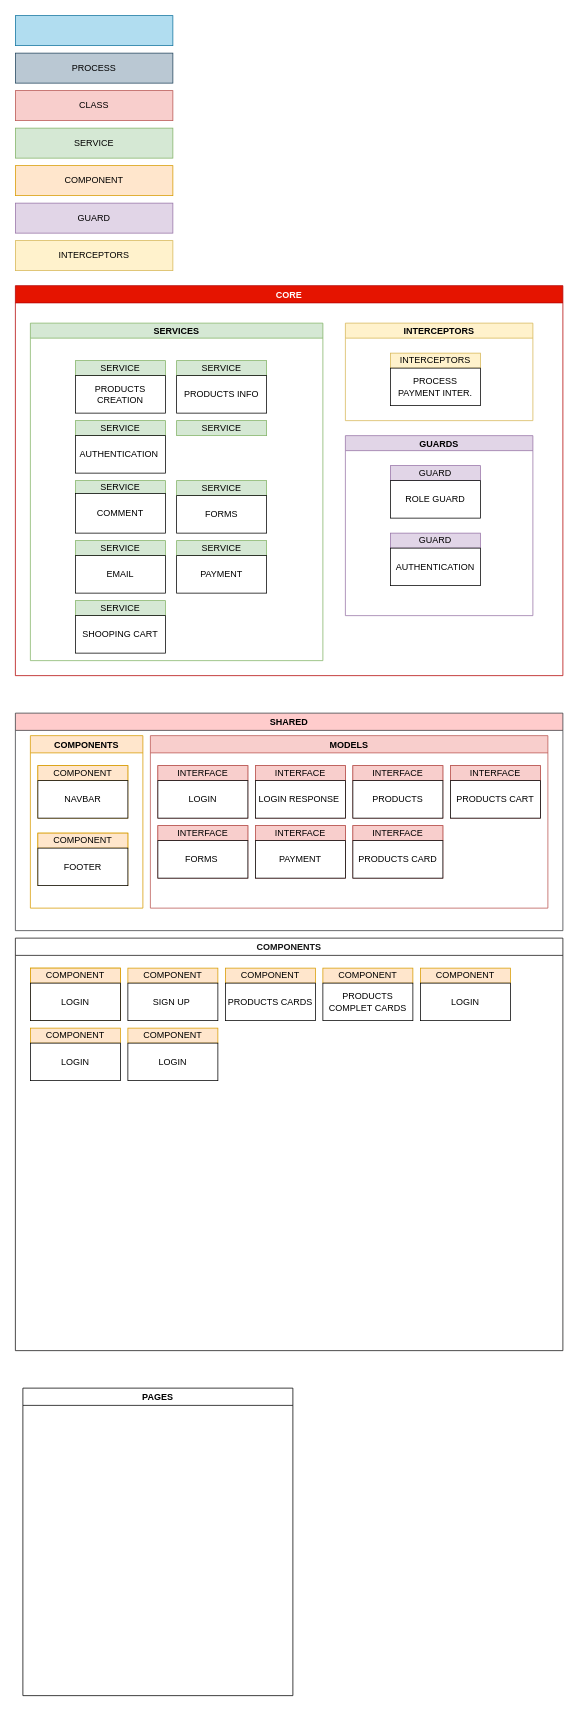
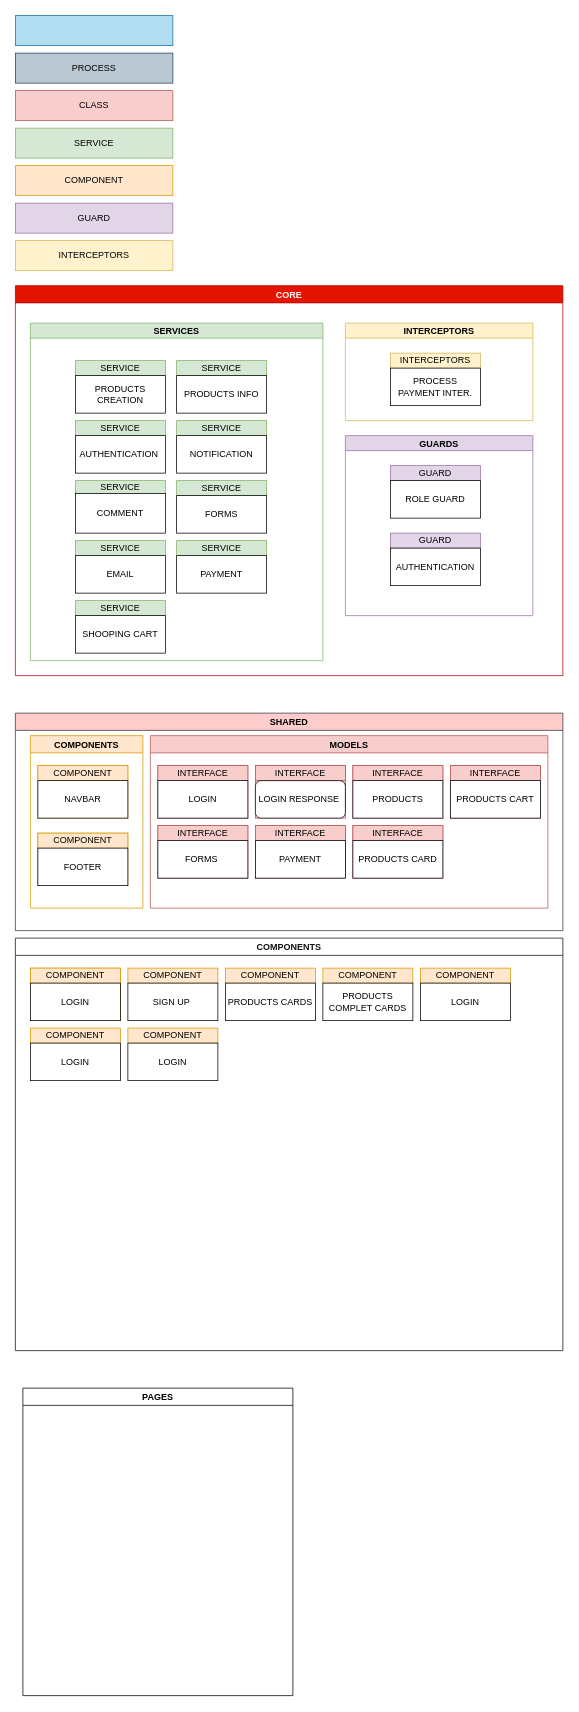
  <mxCell id="0" />
  <mxCell id="1" parent="0" />
  <mxCell id="2" value="SERVICE" style="rounded=0;whiteSpace=wrap;html=1;fillColor=#d5e8d4;strokeColor=#82b366;" vertex="1" parent="1"><mxGeometry x="20" y="170" width="210" height="40" as="geometry" /></mxCell>
  <mxCell id="3" value="COMPONENT" style="rounded=0;whiteSpace=wrap;html=1;fillColor=#ffe6cc;strokeColor=#d79b00;" vertex="1" parent="1"><mxGeometry x="20" y="220" width="210" height="40" as="geometry" /></mxCell>
  <mxCell id="4" value="GUARD" style="rounded=0;whiteSpace=wrap;html=1;fillColor=#e1d5e7;strokeColor=#9673a6;" vertex="1" parent="1"><mxGeometry x="20" y="270" width="210" height="40" as="geometry" /></mxCell>
  <mxCell id="5" value="CLASS" style="rounded=0;whiteSpace=wrap;html=1;fillColor=#f8cecc;strokeColor=#b85450;" vertex="1" parent="1"><mxGeometry x="20" y="120" width="210" height="40" as="geometry" /></mxCell>
  <mxCell id="6" value="COMPONENTS" style="swimlane;fontColor=#141414;labelBackgroundColor=none;strokeColor=#121111;rounded=0;" vertex="1" parent="1"><mxGeometry x="20" y="1250" width="730" height="550" as="geometry" /></mxCell>
  <mxCell id="7" value="" style="group;fixDash=0;movable=1;fillColor=#ffe6cc;strokeColor=#d79b00;" vertex="1" connectable="0" parent="6"><mxGeometry x="20" y="40" width="120" height="70" as="geometry" /></mxCell>
  <mxCell id="8" value="" style="group" vertex="1" connectable="0" parent="7"><mxGeometry width="120" height="70" as="geometry" /></mxCell>
  <mxCell id="9" value="COMPONENT" style="rounded=0;whiteSpace=wrap;html=1;fillColor=#ffe6cc;strokeColor=#d79b00;fixDash=0;movable=1;" vertex="1" parent="8"><mxGeometry width="120" height="20" as="geometry" /></mxCell>
  <mxCell id="10" value="LOGIN" style="rounded=0;whiteSpace=wrap;html=1;fixDash=0;movable=1;" vertex="1" parent="8"><mxGeometry y="20" width="120" height="50" as="geometry" /></mxCell>
  <mxCell id="11" value="" style="group" vertex="1" connectable="0" parent="6"><mxGeometry x="20" y="120" width="120" height="70" as="geometry" /></mxCell>
  <mxCell id="12" value="COMPONENT" style="rounded=0;whiteSpace=wrap;html=1;fillColor=#ffe6cc;strokeColor=#d79b00;fixDash=0;movable=1;" vertex="1" parent="11"><mxGeometry width="120" height="20" as="geometry" /></mxCell>
  <mxCell id="13" value="LOGIN" style="rounded=0;whiteSpace=wrap;html=1;fixDash=0;movable=1;" vertex="1" parent="11"><mxGeometry y="20" width="120" height="50" as="geometry" /></mxCell>
  <mxCell id="14" value="" style="group" vertex="1" connectable="0" parent="6"><mxGeometry x="540" y="40" width="120" height="70" as="geometry" /></mxCell>
  <mxCell id="15" value="COMPONENT" style="rounded=0;whiteSpace=wrap;html=1;fillColor=#ffe6cc;strokeColor=#d79b00;fixDash=0;movable=1;" vertex="1" parent="14"><mxGeometry width="120" height="20" as="geometry" /></mxCell>
  <mxCell id="16" value="LOGIN" style="rounded=0;whiteSpace=wrap;html=1;fixDash=0;movable=1;" vertex="1" parent="14"><mxGeometry y="20" width="120" height="50" as="geometry" /></mxCell>
  <mxCell id="17" value="" style="group" vertex="1" connectable="0" parent="6"><mxGeometry x="280" y="40" width="120" height="70" as="geometry" /></mxCell>
  <mxCell id="18" value="COMPONENT" style="rounded=0;whiteSpace=wrap;html=1;fillColor=#ffe6cc;strokeColor=#d79b00;fixDash=0;movable=1;" vertex="1" parent="17"><mxGeometry width="120" height="20" as="geometry" /></mxCell>
  <mxCell id="19" value="PRODUCTS CARDS" style="rounded=0;whiteSpace=wrap;html=1;fixDash=0;movable=1;" vertex="1" parent="17"><mxGeometry y="20" width="120" height="50" as="geometry" /></mxCell>
  <mxCell id="20" value="" style="group" vertex="1" connectable="0" parent="6"><mxGeometry x="410" y="40" width="120" height="70" as="geometry" /></mxCell>
  <mxCell id="21" value="COMPONENT" style="rounded=0;whiteSpace=wrap;html=1;fillColor=#ffe6cc;strokeColor=#d79b00;fixDash=0;movable=1;" vertex="1" parent="20"><mxGeometry width="120" height="20" as="geometry" /></mxCell>
  <mxCell id="22" value="PRODUCTS COMPLET CARDS" style="rounded=0;whiteSpace=wrap;html=1;fixDash=0;movable=1;" vertex="1" parent="20"><mxGeometry y="20" width="120" height="50" as="geometry" /></mxCell>
  <mxCell id="23" value="" style="group" vertex="1" connectable="0" parent="6"><mxGeometry x="150" y="120" width="120" height="70" as="geometry" /></mxCell>
  <mxCell id="24" value="COMPONENT" style="rounded=0;whiteSpace=wrap;html=1;fillColor=#ffe6cc;strokeColor=#d79b00;fixDash=0;movable=1;" vertex="1" parent="23"><mxGeometry width="120" height="20" as="geometry" /></mxCell>
  <mxCell id="25" value="LOGIN" style="rounded=0;whiteSpace=wrap;html=1;fixDash=0;movable=1;" vertex="1" parent="23"><mxGeometry y="20" width="120" height="50" as="geometry" /></mxCell>
  <mxCell id="26" value="" style="group" vertex="1" connectable="0" parent="6"><mxGeometry x="150" y="40" width="120" height="70" as="geometry" /></mxCell>
  <mxCell id="27" value="COMPONENT" style="rounded=0;whiteSpace=wrap;html=1;fillColor=#ffe6cc;strokeColor=#d79b00;fixDash=0;movable=1;" vertex="1" parent="26"><mxGeometry width="120" height="20" as="geometry" /></mxCell>
  <mxCell id="28" value="SIGN UP&amp;nbsp;" style="rounded=0;whiteSpace=wrap;html=1;fixDash=0;movable=1;" vertex="1" parent="26"><mxGeometry y="20" width="120" height="50" as="geometry" /></mxCell>
  <mxCell id="29" value="CORE" style="swimlane;rounded=0;fillColor=#e51400;strokeColor=#B20000;fontColor=#ffffff;" vertex="1" parent="1"><mxGeometry x="20" y="380" width="730" height="520" as="geometry" /></mxCell>
  <mxCell id="30" value="SERVICES" style="swimlane;startSize=20;horizontal=1;containerType=tree;newEdgeStyle={&quot;edgeStyle&quot;:&quot;elbowEdgeStyle&quot;,&quot;startArrow&quot;:&quot;none&quot;,&quot;endArrow&quot;:&quot;none&quot;};fillColor=#d5e8d4;strokeColor=#82b366;" vertex="1" parent="29"><mxGeometry x="20" y="50" width="390" height="450" as="geometry" /></mxCell>
  <mxCell id="31" value="" style="group;fixDash=0;movable=1;" vertex="1" connectable="0" parent="30"><mxGeometry x="195" y="290" width="120" height="70" as="geometry" /></mxCell>
  <mxCell id="32" value="SERVICE" style="rounded=0;whiteSpace=wrap;html=1;fillColor=#d5e8d4;strokeColor=#82b366;fixDash=0;movable=1;" vertex="1" parent="31"><mxGeometry width="120" height="20" as="geometry" /></mxCell>
  <mxCell id="33" value="PAYMENT" style="rounded=0;whiteSpace=wrap;html=1;fixDash=0;movable=1;" vertex="1" parent="31"><mxGeometry y="20" width="120" height="50" as="geometry" /></mxCell>
  <mxCell id="34" style="edgeStyle=orthogonalEdgeStyle;orthogonalLoop=1;jettySize=auto;html=1;exitX=0.5;exitY=1;exitDx=0;exitDy=0;fixDash=0;movable=1;" edge="1" parent="31" source="32" target="32"><mxGeometry relative="1" as="geometry" /></mxCell>
  <mxCell id="35" value="" style="group;fixDash=0;movable=1;" vertex="1" connectable="0" parent="30"><mxGeometry x="60" y="130" width="120" height="70" as="geometry" /></mxCell>
  <mxCell id="36" value="SERVICE" style="rounded=0;whiteSpace=wrap;html=1;fillColor=#d5e8d4;strokeColor=#82b366;fixDash=0;movable=1;" vertex="1" parent="35"><mxGeometry width="120" height="20" as="geometry" /></mxCell>
  <mxCell id="37" value="AUTHENTICATION&amp;nbsp;" style="rounded=0;whiteSpace=wrap;html=1;fixDash=0;movable=1;" vertex="1" parent="35"><mxGeometry y="20" width="120" height="50" as="geometry" /></mxCell>
  <mxCell id="38" value="" style="group;fixDash=0;movable=1;" vertex="1" connectable="0" parent="30"><mxGeometry x="195" y="130" width="120" height="70" as="geometry" /></mxCell>
  <mxCell id="39" value="SERVICE" style="rounded=0;whiteSpace=wrap;html=1;fillColor=#d5e8d4;strokeColor=#82b366;fixDash=0;movable=1;" vertex="1" parent="38"><mxGeometry width="120" height="20" as="geometry" /></mxCell>
+ <mxCell id="40" value="NOTIFICATION" style="rounded=0;whiteSpace=wrap;html=1;fixDash=0;movable=1;" vertex="1" parent="38"><mxGeometry y="20" width="120" height="50" as="geometry" /></mxCell>
  <mxCell id="41" value="" style="group;fixDash=0;movable=1;" vertex="1" connectable="0" parent="30"><mxGeometry x="195" y="210" width="120" height="70" as="geometry" /></mxCell>
  <mxCell id="42" value="SERVICE" style="rounded=0;whiteSpace=wrap;html=1;fillColor=#d5e8d4;strokeColor=#82b366;fixDash=0;movable=1;" vertex="1" parent="41"><mxGeometry width="120" height="20" as="geometry" /></mxCell>
  <mxCell id="43" value="FORMS" style="rounded=0;whiteSpace=wrap;html=1;fixDash=0;movable=1;" vertex="1" parent="41"><mxGeometry y="20" width="120" height="50" as="geometry" /></mxCell>
  <mxCell id="44" value="" style="group;fixDash=0;movable=1;" vertex="1" connectable="0" parent="30"><mxGeometry x="60" y="50" width="120" height="70" as="geometry" /></mxCell>
  <mxCell id="45" value="SERVICE" style="rounded=0;whiteSpace=wrap;html=1;fillColor=#d5e8d4;strokeColor=#82b366;fixDash=0;movable=1;" vertex="1" parent="44"><mxGeometry width="120" height="20" as="geometry" /></mxCell>
  <mxCell id="46" value="PRODUCTS CREATION" style="rounded=0;whiteSpace=wrap;html=1;fixDash=0;movable=1;" vertex="1" parent="44"><mxGeometry y="20" width="120" height="50" as="geometry" /></mxCell>
  <mxCell id="47" value="" style="group;fixDash=0;movable=1;" vertex="1" connectable="0" parent="30"><mxGeometry x="195" y="50" width="120" height="70" as="geometry" /></mxCell>
  <mxCell id="48" value="SERVICE" style="rounded=0;whiteSpace=wrap;html=1;fillColor=#d5e8d4;strokeColor=#82b366;fixDash=0;movable=1;" vertex="1" parent="47"><mxGeometry width="120" height="20" as="geometry" /></mxCell>
  <mxCell id="49" value="PRODUCTS INFO" style="rounded=0;whiteSpace=wrap;html=1;fixDash=0;movable=1;" vertex="1" parent="47"><mxGeometry y="20" width="120" height="50" as="geometry" /></mxCell>
  <mxCell id="50" value="" style="group;fixDash=0;movable=1;" vertex="1" connectable="0" parent="30"><mxGeometry x="60" y="210" width="120" height="70" as="geometry" /></mxCell>
  <mxCell id="51" value="SERVICE" style="rounded=0;whiteSpace=wrap;html=1;fillColor=#d5e8d4;strokeColor=#82b366;fixDash=0;movable=1;" vertex="1" parent="50"><mxGeometry width="120" height="17.14" as="geometry" /></mxCell>
  <mxCell id="52" value="COMMENT" style="rounded=0;whiteSpace=wrap;html=1;fixDash=0;movable=1;" vertex="1" parent="50"><mxGeometry y="17.14" width="120" height="52.86" as="geometry" /></mxCell>
  <mxCell id="53" value="" style="group;fixDash=0;movable=1;" vertex="1" connectable="0" parent="30"><mxGeometry x="60" y="290" width="120" height="70" as="geometry" /></mxCell>
  <mxCell id="54" value="SERVICE" style="rounded=0;whiteSpace=wrap;html=1;fillColor=#d5e8d4;strokeColor=#82b366;fixDash=0;movable=1;" vertex="1" parent="53"><mxGeometry width="120" height="20" as="geometry" /></mxCell>
  <mxCell id="55" value="EMAIL" style="rounded=0;whiteSpace=wrap;html=1;fixDash=0;movable=1;" vertex="1" parent="53"><mxGeometry y="20" width="120" height="50" as="geometry" /></mxCell>
  <mxCell id="56" value="SERVICE" style="rounded=0;whiteSpace=wrap;html=1;fillColor=#d5e8d4;strokeColor=#82b366;fixDash=0;movable=1;" vertex="1" parent="30"><mxGeometry x="60" y="370" width="120" height="20" as="geometry" /></mxCell>
  <mxCell id="57" value="SHOOPING CART" style="rounded=0;whiteSpace=wrap;html=1;fixDash=0;movable=1;" vertex="1" parent="30"><mxGeometry x="60" y="390" width="120" height="50" as="geometry" /></mxCell>
  <mxCell id="58" value="INTERCEPTORS" style="swimlane;startSize=20;horizontal=1;containerType=tree;newEdgeStyle={&quot;edgeStyle&quot;:&quot;elbowEdgeStyle&quot;,&quot;startArrow&quot;:&quot;none&quot;,&quot;endArrow&quot;:&quot;none&quot;};fillColor=#fff2cc;strokeColor=#d6b656;" vertex="1" parent="29"><mxGeometry x="440" y="50" width="250" height="130" as="geometry" /></mxCell>
  <mxCell id="59" value="" style="group" vertex="1" connectable="0" parent="58"><mxGeometry x="60" y="40" width="120" height="70" as="geometry" /></mxCell>
  <mxCell id="60" value="INTERCEPTORS" style="rounded=0;whiteSpace=wrap;html=1;fillColor=#fff2cc;strokeColor=#d6b656;" vertex="1" parent="59"><mxGeometry width="120" height="20" as="geometry" /></mxCell>
  <mxCell id="61" value="PROCESS PAYMENT INTER." style="rounded=0;whiteSpace=wrap;html=1;" vertex="1" parent="59"><mxGeometry y="20" width="120" height="50" as="geometry" /></mxCell>
  <mxCell id="62" value="GUARDS" style="swimlane;startSize=20;horizontal=1;containerType=tree;newEdgeStyle={&quot;edgeStyle&quot;:&quot;elbowEdgeStyle&quot;,&quot;startArrow&quot;:&quot;none&quot;,&quot;endArrow&quot;:&quot;none&quot;};fillColor=#e1d5e7;strokeColor=#9673a6;" vertex="1" parent="29"><mxGeometry x="440" y="200" width="250" height="240" as="geometry" /></mxCell>
  <mxCell id="63" value="" style="group" vertex="1" connectable="0" parent="62"><mxGeometry x="60" y="40" width="120" height="70" as="geometry" /></mxCell>
  <mxCell id="64" value="GUARD" style="rounded=0;whiteSpace=wrap;html=1;fillColor=#e1d5e7;strokeColor=#9673a6;" vertex="1" parent="63"><mxGeometry width="120" height="20" as="geometry" /></mxCell>
  <mxCell id="65" value="ROLE GUARD" style="rounded=0;whiteSpace=wrap;html=1;" vertex="1" parent="63"><mxGeometry y="20" width="120" height="50" as="geometry" /></mxCell>
  <mxCell id="66" value="" style="group" vertex="1" connectable="0" parent="62"><mxGeometry x="60" y="130" width="120" height="70" as="geometry" /></mxCell>
  <mxCell id="67" value="GUARD" style="rounded=0;whiteSpace=wrap;html=1;fillColor=#e1d5e7;strokeColor=#9673a6;" vertex="1" parent="66"><mxGeometry width="120" height="20" as="geometry" /></mxCell>
  <mxCell id="68" value="AUTHENTICATION" style="rounded=0;whiteSpace=wrap;html=1;" vertex="1" parent="66"><mxGeometry y="20" width="120" height="50" as="geometry" /></mxCell>
  <mxCell id="69" value="SHARED" style="swimlane;rounded=0;fillColor=#ffcccc;strokeColor=#36393d;" vertex="1" parent="1"><mxGeometry x="20" y="950" width="730" height="290" as="geometry" /></mxCell>
  <mxCell id="70" value="COMPONENTS" style="swimlane;labelBackgroundColor=none;strokeColor=#d79b00;rounded=0;fillColor=#ffe6cc;" vertex="1" parent="69"><mxGeometry x="20" y="30" width="150" height="230" as="geometry" /></mxCell>
  <mxCell id="71" value="" style="group;fixDash=0;movable=1;fillColor=#ffe6cc;strokeColor=#d79b00;" vertex="1" connectable="0" parent="70"><mxGeometry x="10" y="40" width="120" height="70" as="geometry" /></mxCell>
  <mxCell id="72" value="COMPONENT" style="rounded=0;whiteSpace=wrap;html=1;fillColor=#ffe6cc;strokeColor=#d79b00;fixDash=0;movable=1;" vertex="1" parent="71"><mxGeometry width="120" height="20" as="geometry" /></mxCell>
  <mxCell id="73" value="NAVBAR" style="rounded=0;whiteSpace=wrap;html=1;fixDash=0;movable=1;" vertex="1" parent="71"><mxGeometry y="20" width="120" height="50" as="geometry" /></mxCell>
  <mxCell id="74" value="" style="group;fixDash=0;movable=1;fillColor=#ffe6cc;strokeColor=#d79b00;" vertex="1" connectable="0" parent="70"><mxGeometry x="10" y="130" width="120" height="70" as="geometry" /></mxCell>
  <mxCell id="75" value="COMPONENT" style="rounded=0;whiteSpace=wrap;html=1;fillColor=#ffe6cc;strokeColor=#d79b00;fixDash=0;movable=1;" vertex="1" parent="74"><mxGeometry width="120" height="20" as="geometry" /></mxCell>
  <mxCell id="76" value="FOOTER" style="rounded=0;whiteSpace=wrap;html=1;fixDash=0;movable=1;" vertex="1" parent="74"><mxGeometry y="20" width="120" height="50" as="geometry" /></mxCell>
  <mxCell id="77" value="MODELS" style="swimlane;labelBackgroundColor=none;strokeColor=#b85450;rounded=0;fillColor=#f8cecc;" vertex="1" parent="69"><mxGeometry x="180" y="30" width="530" height="230" as="geometry" /></mxCell>
  <mxCell id="78" value="" style="group;fixDash=0;movable=1;fillColor=#f8cecc;strokeColor=#b85450;" vertex="1" connectable="0" parent="77"><mxGeometry x="10" y="40" width="120" height="70" as="geometry" /></mxCell>
  <mxCell id="79" value="INTERFACE" style="rounded=0;whiteSpace=wrap;html=1;fillColor=#f8cecc;strokeColor=#b85450;fixDash=0;movable=1;" vertex="1" parent="78"><mxGeometry width="120" height="20" as="geometry" /></mxCell>
  <mxCell id="80" value="LOGIN" style="rounded=0;whiteSpace=wrap;html=1;fixDash=0;movable=1;" vertex="1" parent="78"><mxGeometry y="20" width="120" height="50" as="geometry" /></mxCell>
  <mxCell id="81" value="" style="group;fixDash=0;movable=1;fillColor=#f8cecc;strokeColor=#b85450;" vertex="1" connectable="0" parent="77"><mxGeometry x="140" y="40" width="120" height="70" as="geometry" /></mxCell>
  <mxCell id="82" value="INTERFACE" style="rounded=0;whiteSpace=wrap;html=1;fillColor=#f8cecc;strokeColor=#b85450;fixDash=0;movable=1;" vertex="1" parent="81"><mxGeometry width="120" height="20" as="geometry" /></mxCell>
- <mxCell id="83" value="LOGIN RESPONSE&amp;nbsp;" style="rounded=0;whiteSpace=wrap;html=1;fixDash=0;movable=1;" vertex="1" parent="81"><mxGeometry y="20" width="120" height="50" as="geometry" /></mxCell>
+ <mxCell id="83" value="LOGIN RESPONSE&amp;nbsp;" style="whiteSpace=wrap;html=1;fixDash=0;movable=1;rounded=1;" vertex="1" parent="81"><mxGeometry y="20" width="120" height="50" as="geometry" /></mxCell>
  <mxCell id="84" value="" style="group;fixDash=0;movable=1;fillColor=#f8cecc;strokeColor=#b85450;" vertex="1" connectable="0" parent="77"><mxGeometry x="270" y="40" width="120" height="70" as="geometry" /></mxCell>
  <mxCell id="85" value="INTERFACE" style="rounded=0;whiteSpace=wrap;html=1;fillColor=#f8cecc;strokeColor=#b85450;fixDash=0;movable=1;" vertex="1" parent="84"><mxGeometry width="120" height="20" as="geometry" /></mxCell>
  <mxCell id="86" value="PRODUCTS" style="rounded=0;whiteSpace=wrap;html=1;fixDash=0;movable=1;" vertex="1" parent="84"><mxGeometry y="20" width="120" height="50" as="geometry" /></mxCell>
  <mxCell id="87" value="" style="group;fixDash=0;movable=1;fillColor=#f8cecc;strokeColor=#b85450;" vertex="1" connectable="0" parent="77"><mxGeometry x="140" y="120" width="120" height="70" as="geometry" /></mxCell>
  <mxCell id="88" value="INTERFACE" style="rounded=0;whiteSpace=wrap;html=1;fillColor=#f8cecc;strokeColor=#b85450;fixDash=0;movable=1;" vertex="1" parent="87"><mxGeometry width="120" height="20" as="geometry" /></mxCell>
  <mxCell id="89" value="PAYMENT" style="rounded=0;whiteSpace=wrap;html=1;fixDash=0;movable=1;" vertex="1" parent="87"><mxGeometry y="20" width="120" height="50" as="geometry" /></mxCell>
  <mxCell id="90" value="" style="group;fixDash=0;movable=1;fillColor=#f8cecc;strokeColor=#b85450;" vertex="1" connectable="0" parent="77"><mxGeometry x="10" y="120" width="120" height="70" as="geometry" /></mxCell>
  <mxCell id="91" value="INTERFACE" style="rounded=0;whiteSpace=wrap;html=1;fillColor=#f8cecc;strokeColor=#b85450;fixDash=0;movable=1;" vertex="1" parent="90"><mxGeometry width="120" height="20" as="geometry" /></mxCell>
  <mxCell id="92" value="FORMS&amp;nbsp;" style="rounded=0;whiteSpace=wrap;html=1;fixDash=0;movable=1;" vertex="1" parent="90"><mxGeometry y="20" width="120" height="50" as="geometry" /></mxCell>
  <mxCell id="93" value="" style="group;fixDash=0;movable=1;fillColor=#f8cecc;strokeColor=#b85450;" vertex="1" connectable="0" parent="77"><mxGeometry x="400" y="40" width="120" height="70" as="geometry" /></mxCell>
  <mxCell id="94" value="INTERFACE" style="rounded=0;whiteSpace=wrap;html=1;fillColor=#f8cecc;strokeColor=#b85450;fixDash=0;movable=1;" vertex="1" parent="93"><mxGeometry width="120" height="20" as="geometry" /></mxCell>
  <mxCell id="95" value="PRODUCTS CART" style="rounded=0;whiteSpace=wrap;html=1;fixDash=0;movable=1;" vertex="1" parent="93"><mxGeometry y="20" width="120" height="50" as="geometry" /></mxCell>
  <mxCell id="96" value="" style="group;fixDash=0;movable=1;fillColor=#f8cecc;strokeColor=#b85450;" vertex="1" connectable="0" parent="77"><mxGeometry x="270" y="120" width="120" height="70" as="geometry" /></mxCell>
  <mxCell id="97" value="INTERFACE" style="rounded=0;whiteSpace=wrap;html=1;fillColor=#f8cecc;strokeColor=#b85450;fixDash=0;movable=1;" vertex="1" parent="96"><mxGeometry width="120" height="20" as="geometry" /></mxCell>
  <mxCell id="98" value="PRODUCTS CARD" style="rounded=0;whiteSpace=wrap;html=1;fixDash=0;movable=1;" vertex="1" parent="96"><mxGeometry y="20" width="120" height="50" as="geometry" /></mxCell>
  <mxCell id="99" value="PAGES" style="swimlane;rounded=0;" vertex="1" parent="1"><mxGeometry x="30" y="1850" width="360" height="410" as="geometry" /></mxCell>
  <mxCell id="100" value="INTERCEPTORS" style="rounded=0;whiteSpace=wrap;html=1;fillColor=#fff2cc;strokeColor=#d6b656;" vertex="1" parent="1"><mxGeometry x="20" y="320" width="210" height="40" as="geometry" /></mxCell>
  <mxCell id="101" value="PROCESS" style="rounded=0;whiteSpace=wrap;html=1;fillColor=#bac8d3;strokeColor=#23445d;" vertex="1" parent="1"><mxGeometry x="20" y="70" width="210" height="40" as="geometry" /></mxCell>
  <mxCell id="102" value="" style="rounded=0;whiteSpace=wrap;html=1;fillColor=#b1ddf0;strokeColor=#10739e;" vertex="1" parent="1"><mxGeometry x="20" y="20" width="210" height="40" as="geometry" /></mxCell>
